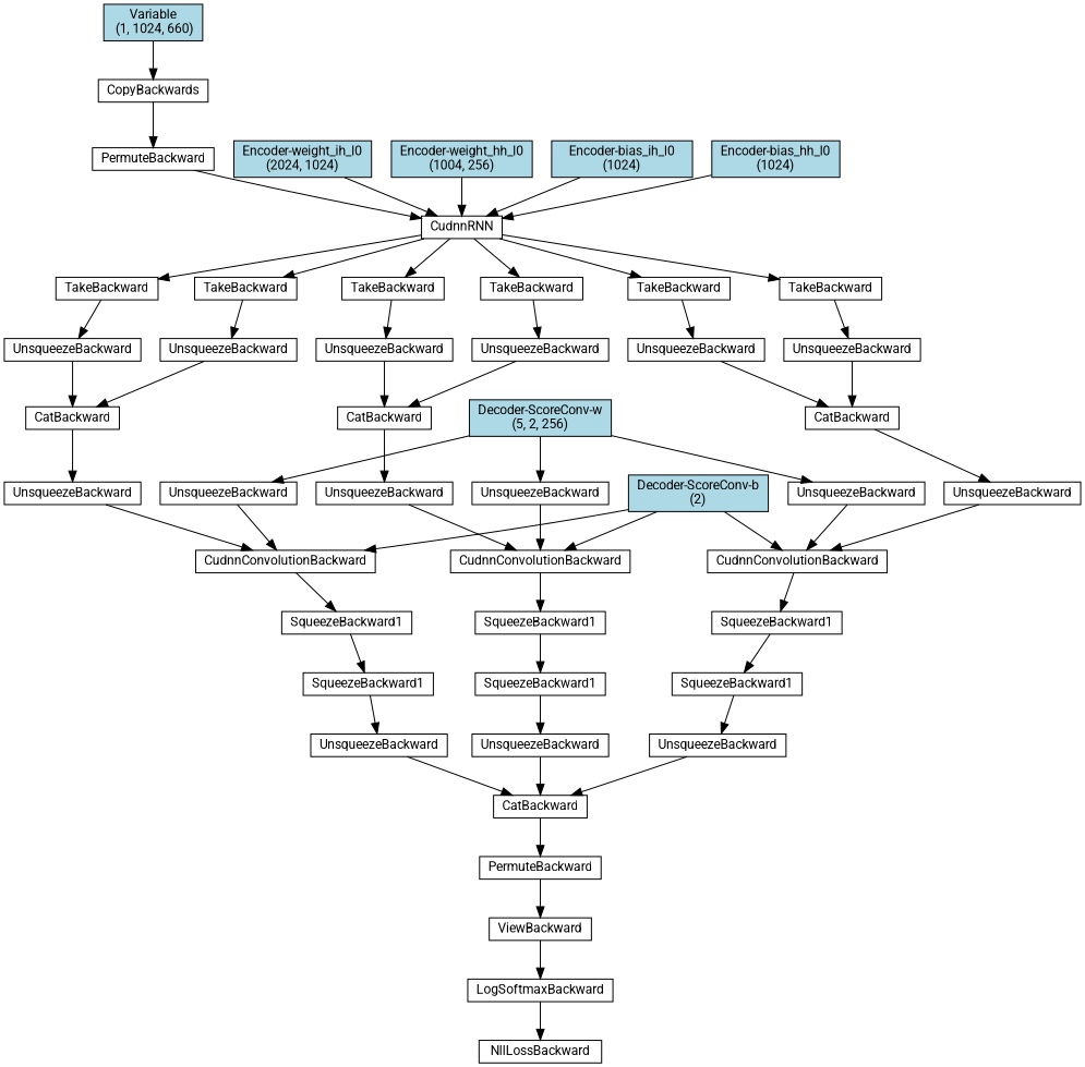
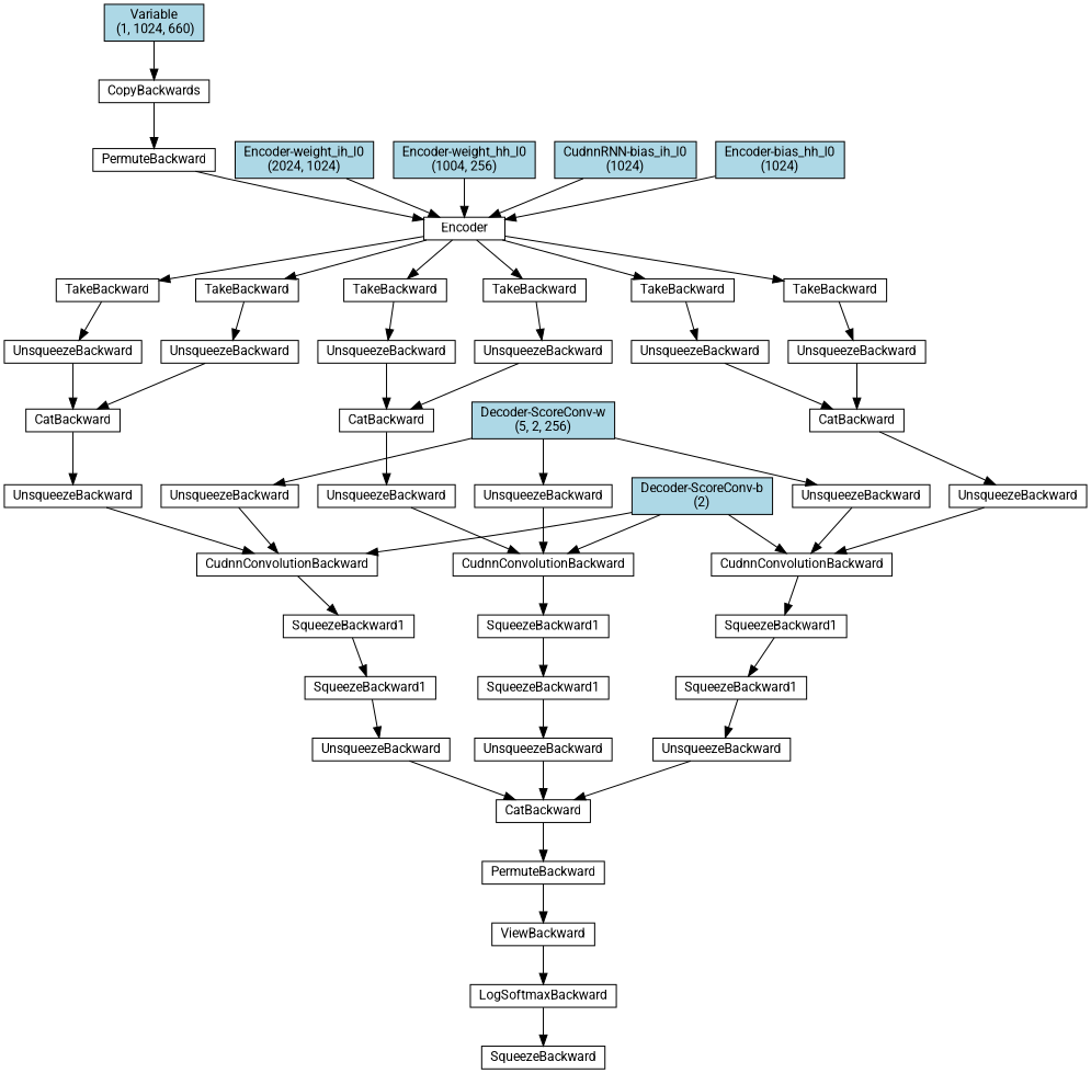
  digraph {
    fontname=Roboto
    node [align=left fillcolor=white fontname=Roboto fontsize=12 ranksep=0.1 shape=box style=filled]
    edge [fontname=Roboto]
-   n1 [height=0.2 label=NllLossBackward]
+   n1 [height=0.2 label=SqueezeBackward]
    n2 [height=0.2 label=LogSoftmaxBackward]
    n3 [height=0.2 label=ViewBackward]
    n4 [height=0.2 label=PermuteBackward]
    n5 [height=0.2 label=CatBackward]
    n6 [height=0.2 label=UnsqueezeBackward]
    n7 [height=0.2 label=UnsqueezeBackward]
    n8 [height=0.2 label=UnsqueezeBackward]
    n9 [height=0.2 label=SqueezeBackward1]
    n10 [height=0.2 label=SqueezeBackward1]
    n11 [height=0.2 label=CudnnConvolutionBackward]
    n12 [height=0.2 label=UnsqueezeBackward]
    n13 [height=0.2 label=UnsqueezeBackward]
    n14 [fillcolor=lightblue height=0.2 label="Decoder-ScoreConv-b\n(2)"]
    n15 [height=0.2 label=CudnnConvolutionBackward]
    n16 [height=0.2 label=CudnnConvolutionBackward]
    n17 [height=0.2 label=SqueezeBackward1]
    n18 [height=0.2 label=SqueezeBackward1]
    n19 [fillcolor=lightblue height=0.2 label="Decoder-ScoreConv-w\n(5, 2, 256)"]
    n20 [height=0.2 label=UnsqueezeBackward]
    n21 [height=0.2 label=UnsqueezeBackward]
    n22 [height=0.2 label=CatBackward]
    n23 [height=0.2 label=UnsqueezeBackward]
    n24 [height=0.2 label=UnsqueezeBackward]
    n25 [height=0.2 label=TakeBackward]
-   n26 [height=0.2 label=CudnnRNN]
+   n26 [height=0.2 label=Encoder]
    n27 [height=0.2 label=TakeBackward]
    n28 [height=0.2 label=TakeBackward]
    n29 [height=0.2 label=TakeBackward]
    n30 [height=0.2 label=TakeBackward]
    n31 [height=0.2 label=TakeBackward]
    n32 [height=0.2 label=UnsqueezeBackward]
    n33 [height=0.2 label=UnsqueezeBackward]
    n34 [height=0.2 label=UnsqueezeBackward]
    n35 [height=0.2 label=UnsqueezeBackward]
    n36 [height=0.2 label=PermuteBackward]
    n37 [fillcolor=lightblue height=0.2 label="Encoder-weight_ih_l0\n(2024, 1024)"]
    n38 [fillcolor=lightblue height=0.2 label="Encoder-weight_hh_l0\n(1004, 256)"]
-   n39 [fillcolor=lightblue height=0.2 label="Encoder-bias_ih_l0\n(1024)"]
+   n39 [fillcolor=lightblue height=0.2 label="CudnnRNN-bias_ih_l0\n(1024)"]
    n40 [fillcolor=lightblue height=0.2 label="Encoder-bias_hh_l0\n(1024)"]
    n41 [height=0.2 label=CopyBackwards]
    n42 [fillcolor=lightblue height=0.2 label="Variable\n (1, 1024, 660)"]
    n43 [height=0.2 label=SqueezeBackward1]
    n44 [height=0.2 label=UnsqueezeBackward]
    n45 [height=0.2 label=CatBackward]
    n46 [height=0.2 label=SqueezeBackward1]
    n47 [height=0.2 label=UnsqueezeBackward]
    n48 [height=0.2 label=CatBackward]
    n2 -> n1
    n3 -> n2
    n4 -> n3
    n5 -> n4
    n6 -> n5
    n7 -> n5
    n8 -> n5
    n9 -> n8
    n10 -> n9
    n11 -> n10
    n12 -> n11
    n13 -> n11
    n14 -> n11
    n14 -> n15
    n14 -> n16
    n15 -> n17
    n16 -> n18
    n17 -> n43
    n18 -> n46
    n19 -> n13
    n19 -> n20
    n19 -> n21
    n20 -> n15
    n21 -> n16
    n22 -> n12
    n23 -> n22
    n24 -> n22
    n25 -> n24
    n26 -> n25
    n26 -> n27
    n26 -> n28
    n26 -> n29
    n26 -> n30
    n26 -> n31
    n27 -> n23
    n28 -> n32
    n29 -> n33
    n30 -> n34
    n31 -> n35
    n32 -> n45
    n33 -> n45
    n34 -> n48
    n35 -> n48
    n36 -> n26
    n37 -> n26
    n38 -> n26
    n39 -> n26
    n40 -> n26
    n41 -> n36
    n42 -> n41
    n43 -> n7
    n44 -> n15
    n45 -> n44
    n46 -> n6
    n47 -> n16
    n48 -> n47
  }
